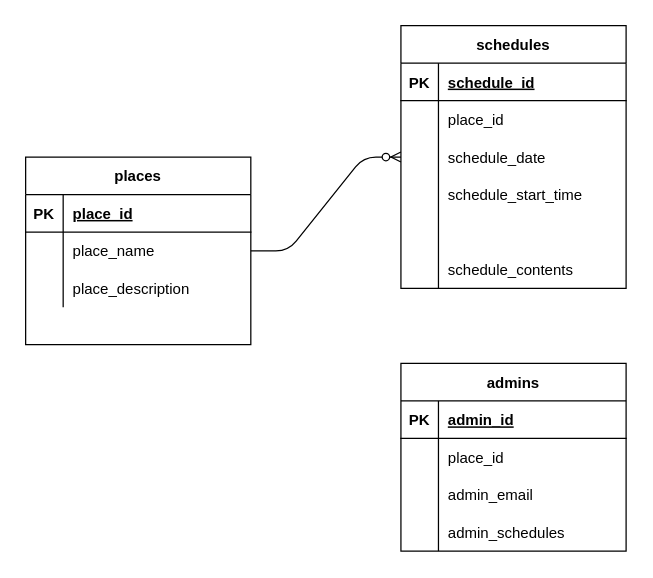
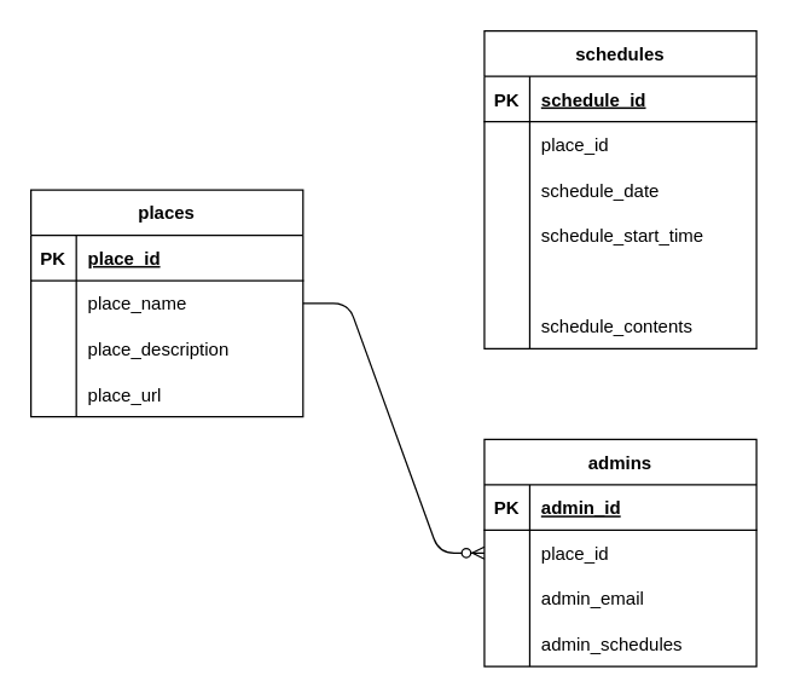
  <mxCell id="0" />
  <mxCell id="1" parent="0" />
  <mxCell id="2" value="places" style="shape=table;startSize=30;container=1;collapsible=1;childLayout=tableLayout;fixedRows=1;rowLines=0;fontStyle=1;align=center;resizeLast=1;" parent="1" vertex="1"><mxGeometry x="20" y="125" width="180" height="150" as="geometry" /></mxCell>
  <mxCell id="3" value="" style="shape=partialRectangle;collapsible=0;dropTarget=0;pointerEvents=0;fillColor=none;top=0;left=0;bottom=1;right=0;points=[[0,0.5],[1,0.5]];portConstraint=eastwest;" parent="2" vertex="1"><mxGeometry y="30" width="180" height="30" as="geometry" /></mxCell>
  <mxCell id="4" value="PK" style="shape=partialRectangle;connectable=0;fillColor=none;top=0;left=0;bottom=0;right=0;fontStyle=1;overflow=hidden;" parent="3" vertex="1"><mxGeometry width="30" height="30" as="geometry" /></mxCell>
  <mxCell id="5" value="place_id" style="shape=partialRectangle;connectable=0;fillColor=none;top=0;left=0;bottom=0;right=0;align=left;spacingLeft=6;fontStyle=5;overflow=hidden;" parent="3" vertex="1"><mxGeometry x="30" width="150" height="30" as="geometry" /></mxCell>
  <mxCell id="6" value="" style="shape=partialRectangle;collapsible=0;dropTarget=0;pointerEvents=0;fillColor=none;top=0;left=0;bottom=0;right=0;points=[[0,0.5],[1,0.5]];portConstraint=eastwest;" parent="2" vertex="1"><mxGeometry y="60" width="180" height="30" as="geometry" /></mxCell>
  <mxCell id="7" value="" style="shape=partialRectangle;connectable=0;fillColor=none;top=0;left=0;bottom=0;right=0;editable=1;overflow=hidden;" parent="6" vertex="1"><mxGeometry width="30" height="30" as="geometry" /></mxCell>
  <mxCell id="8" value="place_name" style="shape=partialRectangle;connectable=0;fillColor=none;top=0;left=0;bottom=0;right=0;align=left;spacingLeft=6;overflow=hidden;" parent="6" vertex="1"><mxGeometry x="30" width="150" height="30" as="geometry" /></mxCell>
  <mxCell id="9" value="" style="shape=partialRectangle;collapsible=0;dropTarget=0;pointerEvents=0;fillColor=none;top=0;left=0;bottom=0;right=0;points=[[0,0.5],[1,0.5]];portConstraint=eastwest;" parent="2" vertex="1"><mxGeometry y="90" width="180" height="30" as="geometry" /></mxCell>
  <mxCell id="10" value="" style="shape=partialRectangle;connectable=0;fillColor=none;top=0;left=0;bottom=0;right=0;editable=1;overflow=hidden;" parent="9" vertex="1"><mxGeometry width="30" height="30" as="geometry" /></mxCell>
  <mxCell id="11" value="place_description" style="shape=partialRectangle;connectable=0;fillColor=none;top=0;left=0;bottom=0;right=0;align=left;spacingLeft=6;overflow=hidden;" parent="9" vertex="1"><mxGeometry x="30" width="150" height="30" as="geometry" /></mxCell>
  <mxCell id="12" value="" style="shape=partialRectangle;collapsible=0;dropTarget=0;pointerEvents=0;fillColor=none;top=0;left=0;bottom=0;right=0;points=[[0,0.5],[1,0.5]];portConstraint=eastwest;" parent="2" vertex="1"><mxGeometry y="120" width="180" height="30" as="geometry" /></mxCell>
  <mxCell id="13" value="" style="shape=partialRectangle;connectable=0;fillColor=none;top=0;left=0;bottom=0;right=0;editable=1;overflow=hidden;" parent="12" vertex="1"><mxGeometry width="30" height="30" as="geometry" /></mxCell>
+ <mxCell id="14" value="place_url" style="shape=partialRectangle;connectable=0;fillColor=none;top=0;left=0;bottom=0;right=0;align=left;spacingLeft=6;overflow=hidden;" parent="12" vertex="1"><mxGeometry x="30" width="150" height="30" as="geometry" /></mxCell>
  <mxCell id="15" value="schedules" style="shape=table;startSize=30;container=1;collapsible=1;childLayout=tableLayout;fixedRows=1;rowLines=0;fontStyle=1;align=center;resizeLast=1;" parent="1" vertex="1"><mxGeometry x="320" y="20" width="180" height="210" as="geometry"><mxRectangle x="560" y="140" width="90" height="30" as="alternateBounds" /></mxGeometry></mxCell>
  <mxCell id="16" value="" style="shape=partialRectangle;collapsible=0;dropTarget=0;pointerEvents=0;fillColor=none;top=0;left=0;bottom=1;right=0;points=[[0,0.5],[1,0.5]];portConstraint=eastwest;" parent="15" vertex="1"><mxGeometry y="30" width="180" height="30" as="geometry" /></mxCell>
  <mxCell id="17" value="PK" style="shape=partialRectangle;connectable=0;fillColor=none;top=0;left=0;bottom=0;right=0;fontStyle=1;overflow=hidden;" parent="16" vertex="1"><mxGeometry width="30" height="30" as="geometry" /></mxCell>
  <mxCell id="18" value="schedule_id" style="shape=partialRectangle;connectable=0;fillColor=none;top=0;left=0;bottom=0;right=0;align=left;spacingLeft=6;fontStyle=5;overflow=hidden;" parent="16" vertex="1"><mxGeometry x="30" width="150" height="30" as="geometry" /></mxCell>
  <mxCell id="19" value="" style="shape=partialRectangle;collapsible=0;dropTarget=0;pointerEvents=0;fillColor=none;top=0;left=0;bottom=0;right=0;points=[[0,0.5],[1,0.5]];portConstraint=eastwest;" parent="15" vertex="1"><mxGeometry y="60" width="180" height="30" as="geometry" /></mxCell>
  <mxCell id="20" value="" style="shape=partialRectangle;connectable=0;fillColor=none;top=0;left=0;bottom=0;right=0;editable=1;overflow=hidden;" parent="19" vertex="1"><mxGeometry width="30" height="30" as="geometry" /></mxCell>
  <mxCell id="21" value="place_id" style="shape=partialRectangle;connectable=0;fillColor=none;top=0;left=0;bottom=0;right=0;align=left;spacingLeft=6;overflow=hidden;" parent="19" vertex="1"><mxGeometry x="30" width="150" height="30" as="geometry" /></mxCell>
  <mxCell id="22" value="" style="shape=partialRectangle;collapsible=0;dropTarget=0;pointerEvents=0;fillColor=none;top=0;left=0;bottom=0;right=0;points=[[0,0.5],[1,0.5]];portConstraint=eastwest;" parent="15" vertex="1"><mxGeometry y="90" width="180" height="30" as="geometry" /></mxCell>
  <mxCell id="23" value="" style="shape=partialRectangle;connectable=0;fillColor=none;top=0;left=0;bottom=0;right=0;editable=1;overflow=hidden;" parent="22" vertex="1"><mxGeometry width="30" height="30" as="geometry" /></mxCell>
  <mxCell id="24" value="schedule_date" style="shape=partialRectangle;connectable=0;fillColor=none;top=0;left=0;bottom=0;right=0;align=left;spacingLeft=6;overflow=hidden;" parent="22" vertex="1"><mxGeometry x="30" width="150" height="30" as="geometry" /></mxCell>
  <mxCell id="25" value="" style="shape=partialRectangle;collapsible=0;dropTarget=0;pointerEvents=0;fillColor=none;top=0;left=0;bottom=0;right=0;points=[[0,0.5],[1,0.5]];portConstraint=eastwest;" parent="15" vertex="1"><mxGeometry y="120" width="180" height="30" as="geometry" /></mxCell>
  <mxCell id="26" value="" style="shape=partialRectangle;connectable=0;fillColor=none;top=0;left=0;bottom=0;right=0;editable=1;overflow=hidden;" parent="25" vertex="1"><mxGeometry width="30" height="30" as="geometry" /></mxCell>
  <mxCell id="27" value="schedule_start_time" style="shape=partialRectangle;connectable=0;fillColor=none;top=0;left=0;bottom=0;right=0;align=left;spacingLeft=6;overflow=hidden;" parent="25" vertex="1"><mxGeometry x="30" width="150" height="30" as="geometry" /></mxCell>
  <mxCell id="28" value="" style="shape=partialRectangle;collapsible=0;dropTarget=0;pointerEvents=0;fillColor=none;top=0;left=0;bottom=0;right=0;points=[[0,0.5],[1,0.5]];portConstraint=eastwest;" parent="15" vertex="1"><mxGeometry y="150" width="180" height="30" as="geometry" /></mxCell>
  <mxCell id="29" value="" style="shape=partialRectangle;connectable=0;fillColor=none;top=0;left=0;bottom=0;right=0;editable=1;overflow=hidden;" parent="28" vertex="1"><mxGeometry width="30" height="30" as="geometry" /></mxCell>
  <mxCell id="30" value="" style="shape=partialRectangle;collapsible=0;dropTarget=0;pointerEvents=0;fillColor=none;top=0;left=0;bottom=0;right=0;points=[[0,0.5],[1,0.5]];portConstraint=eastwest;" parent="15" vertex="1"><mxGeometry y="180" width="180" height="30" as="geometry" /></mxCell>
  <mxCell id="31" value="" style="shape=partialRectangle;connectable=0;fillColor=none;top=0;left=0;bottom=0;right=0;editable=1;overflow=hidden;" parent="30" vertex="1"><mxGeometry width="30" height="30" as="geometry" /></mxCell>
  <mxCell id="32" value="schedule_contents" style="shape=partialRectangle;connectable=0;fillColor=none;top=0;left=0;bottom=0;right=0;align=left;spacingLeft=6;overflow=hidden;" parent="30" vertex="1"><mxGeometry x="30" width="150" height="30" as="geometry" /></mxCell>
- <mxCell id="33" value="" style="edgeStyle=entityRelationEdgeStyle;fontSize=12;html=1;endArrow=ERzeroToMany;endFill=1;" parent="1" source="2" target="15" edge="1"><mxGeometry width="100" height="100" relative="1" as="geometry"><mxPoint x="180" y="190" as="sourcePoint" /><mxPoint x="280" y="90" as="targetPoint" /></mxGeometry></mxCell>
  <mxCell id="34" value="admins" style="shape=table;startSize=30;container=1;collapsible=1;childLayout=tableLayout;fixedRows=1;rowLines=0;fontStyle=1;align=center;resizeLast=1;" vertex="1" parent="1"><mxGeometry x="320" y="290" width="180" height="150" as="geometry" /></mxCell>
  <mxCell id="35" value="" style="shape=partialRectangle;collapsible=0;dropTarget=0;pointerEvents=0;fillColor=none;top=0;left=0;bottom=1;right=0;points=[[0,0.5],[1,0.5]];portConstraint=eastwest;" vertex="1" parent="34"><mxGeometry y="30" width="180" height="30" as="geometry" /></mxCell>
  <mxCell id="36" value="PK" style="shape=partialRectangle;connectable=0;fillColor=none;top=0;left=0;bottom=0;right=0;fontStyle=1;overflow=hidden;" vertex="1" parent="35"><mxGeometry width="30" height="30" as="geometry" /></mxCell>
  <mxCell id="37" value="admin_id" style="shape=partialRectangle;connectable=0;fillColor=none;top=0;left=0;bottom=0;right=0;align=left;spacingLeft=6;fontStyle=5;overflow=hidden;" vertex="1" parent="35"><mxGeometry x="30" width="150" height="30" as="geometry" /></mxCell>
  <mxCell id="38" value="" style="shape=partialRectangle;collapsible=0;dropTarget=0;pointerEvents=0;fillColor=none;top=0;left=0;bottom=0;right=0;points=[[0,0.5],[1,0.5]];portConstraint=eastwest;" vertex="1" parent="34"><mxGeometry y="60" width="180" height="30" as="geometry" /></mxCell>
  <mxCell id="39" value="" style="shape=partialRectangle;connectable=0;fillColor=none;top=0;left=0;bottom=0;right=0;editable=1;overflow=hidden;" vertex="1" parent="38"><mxGeometry width="30" height="30" as="geometry" /></mxCell>
  <mxCell id="40" value="place_id" style="shape=partialRectangle;connectable=0;fillColor=none;top=0;left=0;bottom=0;right=0;align=left;spacingLeft=6;overflow=hidden;" vertex="1" parent="38"><mxGeometry x="30" width="150" height="30" as="geometry" /></mxCell>
  <mxCell id="41" value="" style="shape=partialRectangle;collapsible=0;dropTarget=0;pointerEvents=0;fillColor=none;top=0;left=0;bottom=0;right=0;points=[[0,0.5],[1,0.5]];portConstraint=eastwest;" vertex="1" parent="34"><mxGeometry y="90" width="180" height="30" as="geometry" /></mxCell>
  <mxCell id="42" value="" style="shape=partialRectangle;connectable=0;fillColor=none;top=0;left=0;bottom=0;right=0;editable=1;overflow=hidden;" vertex="1" parent="41"><mxGeometry width="30" height="30" as="geometry" /></mxCell>
  <mxCell id="43" value="admin_email" style="shape=partialRectangle;connectable=0;fillColor=none;top=0;left=0;bottom=0;right=0;align=left;spacingLeft=6;overflow=hidden;" vertex="1" parent="41"><mxGeometry x="30" width="150" height="30" as="geometry" /></mxCell>
  <mxCell id="44" value="" style="shape=partialRectangle;collapsible=0;dropTarget=0;pointerEvents=0;fillColor=none;top=0;left=0;bottom=0;right=0;points=[[0,0.5],[1,0.5]];portConstraint=eastwest;" vertex="1" parent="34"><mxGeometry y="120" width="180" height="30" as="geometry" /></mxCell>
  <mxCell id="45" value="" style="shape=partialRectangle;connectable=0;fillColor=none;top=0;left=0;bottom=0;right=0;editable=1;overflow=hidden;" vertex="1" parent="44"><mxGeometry width="30" height="30" as="geometry" /></mxCell>
  <mxCell id="46" value="admin_schedules" style="shape=partialRectangle;connectable=0;fillColor=none;top=0;left=0;bottom=0;right=0;align=left;spacingLeft=6;overflow=hidden;" vertex="1" parent="44"><mxGeometry x="30" width="150" height="30" as="geometry" /></mxCell>
+ <mxCell id="47" value="" style="edgeStyle=entityRelationEdgeStyle;fontSize=12;html=1;endArrow=ERzeroToMany;endFill=1;" edge="1" parent="1" source="2" target="34"><mxGeometry width="100" height="100" relative="1" as="geometry"><mxPoint x="220" y="350" as="sourcePoint" /><mxPoint x="320" y="250" as="targetPoint" /></mxGeometry></mxCell>
